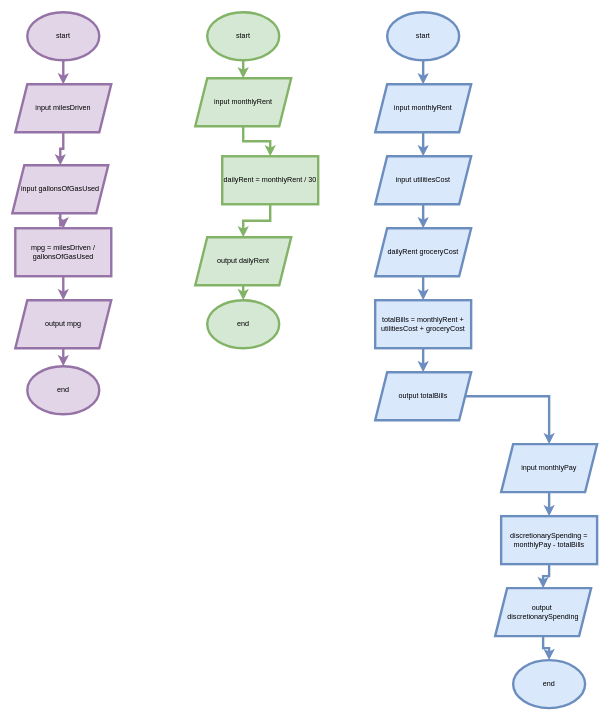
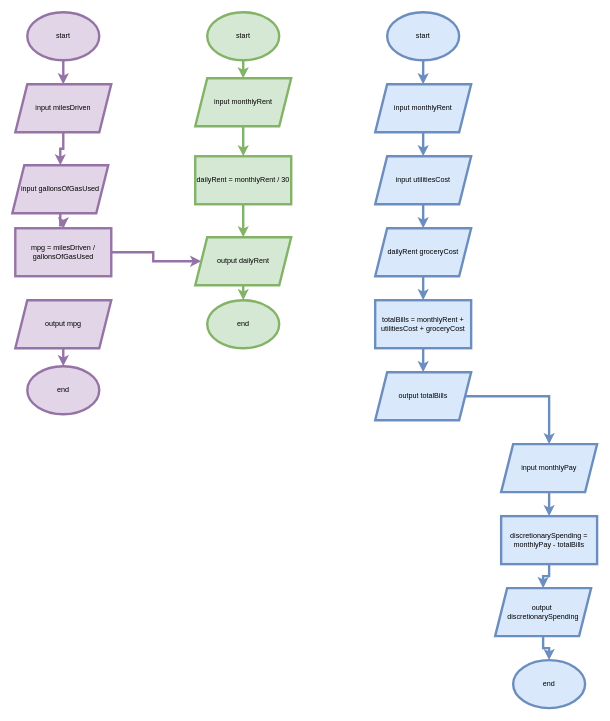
  <mxCell id="0" />
  <mxCell id="1" parent="0" />
  <mxCell id="2" value="start" style="ellipse;whiteSpace=wrap;html=1;fillColor=#e1d5e7;strokeColor=#9673a6;strokeWidth=4;" vertex="1" parent="1"><mxGeometry x="45" y="20" width="120" height="80" as="geometry" /></mxCell>
  <mxCell id="3" value="input milesDriven" style="rounded=0;whiteSpace=wrap;html=1;fillColor=#e1d5e7;strokeColor=#9673a6;shape=parallelogram;perimeter=parallelogramPerimeter;fixedSize=1;strokeWidth=4;" vertex="1" parent="1"><mxGeometry x="25" y="140" width="160" height="80" as="geometry" /></mxCell>
  <mxCell id="4" value="" style="edgeStyle=orthogonalEdgeStyle;rounded=0;orthogonalLoop=1;jettySize=auto;html=1;strokeColor=#9673a6;strokeWidth=4;fillColor=#e1d5e7;" edge="1" parent="1" source="2" target="3"><mxGeometry relative="1" as="geometry" /></mxCell>
  <mxCell id="5" value="input gallonsOfGasUsed" style="shape=parallelogram;perimeter=parallelogramPerimeter;whiteSpace=wrap;html=1;fixedSize=1;fillColor=#e1d5e7;strokeColor=#9673a6;strokeWidth=4;" vertex="1" parent="1"><mxGeometry x="20" y="275" width="160" height="80" as="geometry" /></mxCell>
  <mxCell id="6" value="" style="edgeStyle=orthogonalEdgeStyle;rounded=0;orthogonalLoop=1;jettySize=auto;html=1;strokeColor=#9673a6;strokeWidth=4;fillColor=#e1d5e7;" edge="1" parent="1" source="3" target="5"><mxGeometry relative="1" as="geometry" /></mxCell>
  <mxCell id="7" value="mpg = milesDriven / gallonsOfGasUsed" style="rounded=0;whiteSpace=wrap;html=1;fillColor=#e1d5e7;strokeColor=#9673a6;strokeWidth=4;" vertex="1" parent="1"><mxGeometry x="25" y="380" width="160" height="80" as="geometry" /></mxCell>
  <mxCell id="8" value="" style="edgeStyle=orthogonalEdgeStyle;rounded=0;orthogonalLoop=1;jettySize=auto;html=1;strokeColor=#9673a6;strokeWidth=4;fillColor=#e1d5e7;" edge="1" parent="1" source="5" target="7"><mxGeometry relative="1" as="geometry" /></mxCell>
  <mxCell id="9" value="output mpg" style="shape=parallelogram;perimeter=parallelogramPerimeter;whiteSpace=wrap;html=1;fixedSize=1;fillColor=#e1d5e7;strokeColor=#9673a6;strokeWidth=4;" vertex="1" parent="1"><mxGeometry x="25" y="500" width="160" height="80" as="geometry" /></mxCell>
- <mxCell id="10" value="" style="edgeStyle=orthogonalEdgeStyle;rounded=0;orthogonalLoop=1;jettySize=auto;html=1;strokeColor=#9673a6;strokeWidth=4;fillColor=#e1d5e7;" edge="1" parent="1" source="7" target="9"><mxGeometry relative="1" as="geometry" /></mxCell>
+ <mxCell id="10" value="" style="edgeStyle=orthogonalEdgeStyle;rounded=0;orthogonalLoop=1;jettySize=auto;html=1;strokeColor=#9673a6;strokeWidth=4;fillColor=#e1d5e7;" edge="1" parent="1" source="7" target="18"><mxGeometry relative="1" as="geometry" /></mxCell>
  <mxCell id="11" value="end" style="ellipse;whiteSpace=wrap;html=1;fillColor=#e1d5e7;strokeColor=#9673a6;strokeWidth=4;" vertex="1" parent="1"><mxGeometry x="45" y="610" width="120" height="80" as="geometry" /></mxCell>
  <mxCell id="12" value="" style="edgeStyle=orthogonalEdgeStyle;rounded=0;orthogonalLoop=1;jettySize=auto;html=1;strokeColor=#9673a6;strokeWidth=4;fillColor=#e1d5e7;" edge="1" parent="1" source="9" target="11"><mxGeometry relative="1" as="geometry" /></mxCell>
  <mxCell id="13" value="start" style="ellipse;whiteSpace=wrap;html=1;fillColor=#d5e8d4;strokeColor=#82b366;strokeWidth=4;" vertex="1" parent="1"><mxGeometry x="345" y="20" width="120" height="80" as="geometry" /></mxCell>
  <mxCell id="14" value="input monthlyRent" style="shape=parallelogram;perimeter=parallelogramPerimeter;whiteSpace=wrap;html=1;fixedSize=1;fillColor=#d5e8d4;strokeColor=#82b366;strokeWidth=4;" vertex="1" parent="1"><mxGeometry x="325" y="130" width="160" height="80" as="geometry" /></mxCell>
  <mxCell id="15" value="" style="edgeStyle=orthogonalEdgeStyle;rounded=0;orthogonalLoop=1;jettySize=auto;html=1;fillColor=#d5e8d4;strokeColor=#82b366;strokeWidth=4;" edge="1" parent="1" source="13" target="14"><mxGeometry relative="1" as="geometry" /></mxCell>
- <mxCell id="16" value="dailyRent = monthlyRent / 30" style="rounded=0;whiteSpace=wrap;html=1;fillColor=#d5e8d4;strokeColor=#82b366;strokeWidth=4;" vertex="1" parent="1"><mxGeometry x="370" y="260" width="160" height="80" as="geometry" /></mxCell>
+ <mxCell id="16" value="dailyRent = monthlyRent / 30" style="rounded=0;whiteSpace=wrap;html=1;fillColor=#d5e8d4;strokeColor=#82b366;strokeWidth=4;" vertex="1" parent="1"><mxGeometry x="325" y="260" width="160" height="80" as="geometry" /></mxCell>
  <mxCell id="17" value="" style="edgeStyle=orthogonalEdgeStyle;rounded=0;orthogonalLoop=1;jettySize=auto;html=1;fillColor=#d5e8d4;strokeColor=#82b366;strokeWidth=4;" edge="1" parent="1" source="14" target="16"><mxGeometry relative="1" as="geometry" /></mxCell>
  <mxCell id="18" value="output dailyRent" style="shape=parallelogram;perimeter=parallelogramPerimeter;whiteSpace=wrap;html=1;fixedSize=1;fillColor=#d5e8d4;strokeColor=#82b366;strokeWidth=4;" vertex="1" parent="1"><mxGeometry x="325" y="395" width="160" height="80" as="geometry" /></mxCell>
  <mxCell id="19" value="" style="edgeStyle=orthogonalEdgeStyle;rounded=0;orthogonalLoop=1;jettySize=auto;html=1;fillColor=#d5e8d4;strokeColor=#82b366;strokeWidth=4;" edge="1" parent="1" source="16" target="18"><mxGeometry relative="1" as="geometry" /></mxCell>
  <mxCell id="20" value="end" style="ellipse;whiteSpace=wrap;html=1;fillColor=#d5e8d4;strokeColor=#82b366;strokeWidth=4;" vertex="1" parent="1"><mxGeometry x="345" y="500" width="120" height="80" as="geometry" /></mxCell>
  <mxCell id="21" value="" style="edgeStyle=orthogonalEdgeStyle;rounded=0;orthogonalLoop=1;jettySize=auto;html=1;fillColor=#d5e8d4;strokeColor=#82b366;strokeWidth=4;" edge="1" parent="1" source="18" target="20"><mxGeometry relative="1" as="geometry" /></mxCell>
  <mxCell id="22" value="start" style="ellipse;whiteSpace=wrap;html=1;fillColor=#dae8fc;strokeColor=#6c8ebf;strokeWidth=4;" vertex="1" parent="1"><mxGeometry x="645" y="20" width="120" height="80" as="geometry" /></mxCell>
  <mxCell id="23" value="input monthlyRent" style="shape=parallelogram;perimeter=parallelogramPerimeter;whiteSpace=wrap;html=1;fixedSize=1;fillColor=#dae8fc;strokeColor=#6c8ebf;strokeWidth=4;" vertex="1" parent="1"><mxGeometry x="625" y="140" width="160" height="80" as="geometry" /></mxCell>
  <mxCell id="24" value="" style="edgeStyle=orthogonalEdgeStyle;rounded=0;orthogonalLoop=1;jettySize=auto;html=1;fillColor=#dae8fc;strokeColor=#6c8ebf;strokeWidth=4;" edge="1" parent="1" source="22" target="23"><mxGeometry relative="1" as="geometry" /></mxCell>
  <mxCell id="25" value="input utilitiesCost" style="shape=parallelogram;perimeter=parallelogramPerimeter;whiteSpace=wrap;html=1;fixedSize=1;fillColor=#dae8fc;strokeColor=#6c8ebf;strokeWidth=4;" vertex="1" parent="1"><mxGeometry x="625" y="260" width="160" height="80" as="geometry" /></mxCell>
  <mxCell id="26" value="" style="edgeStyle=orthogonalEdgeStyle;rounded=0;orthogonalLoop=1;jettySize=auto;html=1;fillColor=#dae8fc;strokeColor=#6c8ebf;strokeWidth=4;" edge="1" parent="1" source="23" target="25"><mxGeometry relative="1" as="geometry" /></mxCell>
  <mxCell id="27" value="dailyRent groceryCost" style="shape=parallelogram;perimeter=parallelogramPerimeter;whiteSpace=wrap;html=1;fixedSize=1;fillColor=#dae8fc;strokeColor=#6c8ebf;strokeWidth=4;" vertex="1" parent="1"><mxGeometry x="625" y="380" width="160" height="80" as="geometry" /></mxCell>
  <mxCell id="28" value="" style="edgeStyle=orthogonalEdgeStyle;rounded=0;orthogonalLoop=1;jettySize=auto;html=1;fillColor=#dae8fc;strokeColor=#6c8ebf;strokeWidth=4;" edge="1" parent="1" source="25" target="27"><mxGeometry relative="1" as="geometry" /></mxCell>
  <mxCell id="29" value="totalBills = monthlyRent + utilitiesCost + groceryCost" style="rounded=0;whiteSpace=wrap;html=1;fillColor=#dae8fc;strokeColor=#6c8ebf;strokeWidth=4;" vertex="1" parent="1"><mxGeometry x="625" y="500" width="160" height="80" as="geometry" /></mxCell>
  <mxCell id="30" value="" style="edgeStyle=orthogonalEdgeStyle;rounded=0;orthogonalLoop=1;jettySize=auto;html=1;fillColor=#dae8fc;strokeColor=#6c8ebf;strokeWidth=4;" edge="1" parent="1" source="27" target="29"><mxGeometry relative="1" as="geometry" /></mxCell>
  <mxCell id="31" value="output totalBills" style="shape=parallelogram;perimeter=parallelogramPerimeter;whiteSpace=wrap;html=1;fixedSize=1;fillColor=#dae8fc;strokeColor=#6c8ebf;strokeWidth=4;" vertex="1" parent="1"><mxGeometry x="625" y="620" width="160" height="80" as="geometry" /></mxCell>
  <mxCell id="32" value="" style="edgeStyle=orthogonalEdgeStyle;rounded=0;orthogonalLoop=1;jettySize=auto;html=1;fillColor=#dae8fc;strokeColor=#6c8ebf;strokeWidth=4;" edge="1" parent="1" source="29" target="31"><mxGeometry relative="1" as="geometry" /></mxCell>
  <mxCell id="33" value="input monthlyPay" style="shape=parallelogram;perimeter=parallelogramPerimeter;whiteSpace=wrap;html=1;fixedSize=1;fillColor=#dae8fc;strokeColor=#6c8ebf;strokeWidth=4;" vertex="1" parent="1"><mxGeometry x="835" y="740" width="160" height="80" as="geometry" /></mxCell>
  <mxCell id="34" value="" style="edgeStyle=orthogonalEdgeStyle;rounded=0;orthogonalLoop=1;jettySize=auto;html=1;fillColor=#dae8fc;strokeColor=#6c8ebf;strokeWidth=4;" edge="1" parent="1" source="31" target="33"><mxGeometry relative="1" as="geometry" /></mxCell>
  <mxCell id="35" value="discretionarySpending = monthlyPay - totalBills" style="rounded=0;whiteSpace=wrap;html=1;fillColor=#dae8fc;strokeColor=#6c8ebf;strokeWidth=4;" vertex="1" parent="1"><mxGeometry x="835" y="860" width="160" height="80" as="geometry" /></mxCell>
  <mxCell id="36" value="" style="edgeStyle=orthogonalEdgeStyle;rounded=0;orthogonalLoop=1;jettySize=auto;html=1;fillColor=#dae8fc;strokeColor=#6c8ebf;strokeWidth=4;" edge="1" parent="1" source="33" target="35"><mxGeometry relative="1" as="geometry" /></mxCell>
  <mxCell id="37" value="output&amp;nbsp;&lt;div&gt;discretionarySpending&lt;/div&gt;" style="shape=parallelogram;perimeter=parallelogramPerimeter;whiteSpace=wrap;html=1;fixedSize=1;fillColor=#dae8fc;strokeColor=#6c8ebf;strokeWidth=4;" vertex="1" parent="1"><mxGeometry x="825" y="980" width="160" height="80" as="geometry" /></mxCell>
  <mxCell id="38" value="" style="edgeStyle=orthogonalEdgeStyle;rounded=0;orthogonalLoop=1;jettySize=auto;html=1;fillColor=#dae8fc;strokeColor=#6c8ebf;strokeWidth=4;" edge="1" parent="1" source="35" target="37"><mxGeometry relative="1" as="geometry" /></mxCell>
  <mxCell id="39" value="end" style="ellipse;whiteSpace=wrap;html=1;fillColor=#dae8fc;strokeColor=#6c8ebf;strokeWidth=4;" vertex="1" parent="1"><mxGeometry x="855" y="1100" width="120" height="80" as="geometry" /></mxCell>
  <mxCell id="40" value="" style="edgeStyle=orthogonalEdgeStyle;rounded=0;orthogonalLoop=1;jettySize=auto;html=1;fillColor=#dae8fc;strokeColor=#6c8ebf;strokeWidth=4;" edge="1" parent="1" source="37" target="39"><mxGeometry relative="1" as="geometry" /></mxCell>
